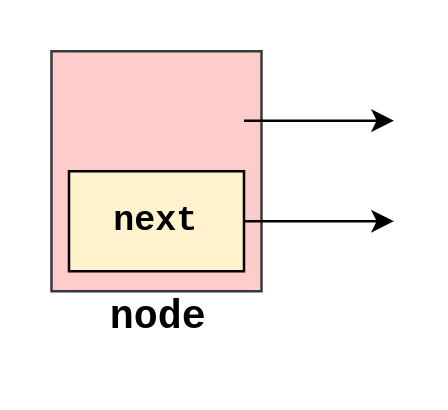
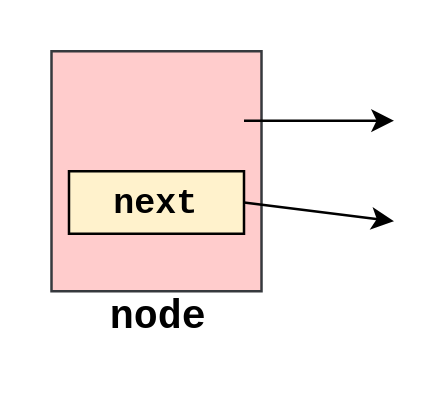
  <mxCell id="0" />
  <mxCell id="1" parent="0" />
  <mxCell id="2" value="" style="group" vertex="1" connectable="0" parent="1"><mxGeometry x="20" y="20" width="137" height="122" as="geometry" /></mxCell>
  <mxCell id="3" value="" style="rounded=0;whiteSpace=wrap;html=1;fillColor=#ffcccc;strokeColor=#36393D;" vertex="1" parent="2"><mxGeometry width="84" height="96" as="geometry" /></mxCell>
- <mxCell id="4" value="&lt;font style=&quot;font-size: 14px;&quot; face=&quot;Courier New&quot;&gt;&lt;b&gt;next&lt;/b&gt;&lt;/font&gt;" style="rounded=0;whiteSpace=wrap;html=1;fillColor=#fff2cc;strokeColor=#000000;" parent="2" vertex="1"><mxGeometry x="7" y="48" width="70" height="40" as="geometry" /></mxCell>
+ <mxCell id="4" value="&lt;font style=&quot;font-size: 14px;&quot; face=&quot;Courier New&quot;&gt;&lt;b&gt;next&lt;/b&gt;&lt;/font&gt;" style="rounded=0;whiteSpace=wrap;html=1;fillColor=#fff2cc;strokeColor=#000000;" parent="2" vertex="1"><mxGeometry x="7" y="48" width="70" height="25" as="geometry" /></mxCell>
  <mxCell id="5" value="&lt;font size=&quot;1&quot; face=&quot;Courier New&quot;&gt;&lt;b style=&quot;font-size: 16px;&quot;&gt;node&lt;/b&gt;&lt;/font&gt;" style="text;html=1;align=center;verticalAlign=middle;whiteSpace=wrap;rounded=0;" parent="2" vertex="1"><mxGeometry x="13" y="92" width="60" height="30" as="geometry" /></mxCell>
  <mxCell id="6" value="" style="endArrow=classic;html=1;rounded=0;exitX=1;exitY=0.5;exitDx=0;exitDy=0;" parent="2" source="4" edge="1"><mxGeometry width="50" height="50" relative="1" as="geometry"><mxPoint x="187" y="188" as="sourcePoint" /><mxPoint x="137" y="68" as="targetPoint" /></mxGeometry></mxCell>
  <mxCell id="7" value="" style="endArrow=classic;html=1;rounded=0;exitX=1;exitY=0.5;exitDx=0;exitDy=0;" edge="1" parent="2"><mxGeometry width="50" height="50" relative="1" as="geometry"><mxPoint x="77" y="27.76" as="sourcePoint" /><mxPoint x="137" y="27.76" as="targetPoint" /></mxGeometry></mxCell>
